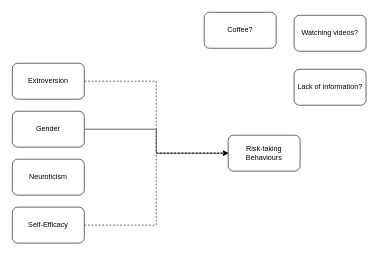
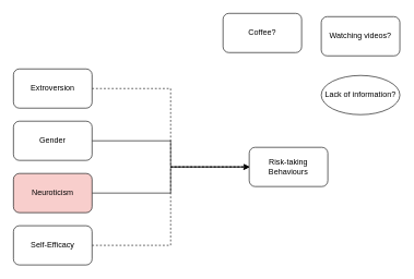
  <mxCell id="0" />
  <mxCell id="1" parent="0" />
  <mxCell id="2" value="Risk-taking Behaviours" style="rounded=1;whiteSpace=wrap;html=1;" vertex="1" parent="1"><mxGeometry x="380" y="225" width="120" height="60" as="geometry" /></mxCell>
  <mxCell id="3" style="edgeStyle=orthogonalEdgeStyle;rounded=0;orthogonalLoop=1;jettySize=auto;html=1;entryX=0;entryY=0.5;entryDx=0;entryDy=0;" edge="1" parent="1" source="4" target="2"><mxGeometry relative="1" as="geometry" /></mxCell>
  <mxCell id="4" value="Gender" style="rounded=1;whiteSpace=wrap;html=1;" vertex="1" parent="1"><mxGeometry x="20" y="185" width="120" height="60" as="geometry" /></mxCell>
- <mxCell id="6" value="Neuroticism" style="rounded=1;whiteSpace=wrap;html=1;" vertex="1" parent="1"><mxGeometry x="20" y="265" width="120" height="60" as="geometry" /></mxCell>
+ <mxCell id="5" style="edgeStyle=orthogonalEdgeStyle;rounded=0;orthogonalLoop=1;jettySize=auto;html=1;entryX=0;entryY=0.5;entryDx=0;entryDy=0;" edge="1" parent="1" source="6" target="2"><mxGeometry relative="1" as="geometry" /></mxCell>
+ <mxCell id="6" value="Neuroticism" style="rounded=1;whiteSpace=wrap;html=1;fillColor=#f8cecc;" vertex="1" parent="1"><mxGeometry x="20" y="265" width="120" height="60" as="geometry" /></mxCell>
  <mxCell id="7" style="edgeStyle=orthogonalEdgeStyle;rounded=0;orthogonalLoop=1;jettySize=auto;html=1;entryX=0;entryY=0.5;entryDx=0;entryDy=0;dashed=1;" edge="1" parent="1" source="8" target="2"><mxGeometry relative="1" as="geometry" /></mxCell>
  <mxCell id="8" value="Extroversion" style="rounded=1;whiteSpace=wrap;html=1;" vertex="1" parent="1"><mxGeometry x="20" y="105" width="120" height="60" as="geometry" /></mxCell>
  <mxCell id="9" style="edgeStyle=orthogonalEdgeStyle;rounded=0;orthogonalLoop=1;jettySize=auto;html=1;entryX=0;entryY=0.5;entryDx=0;entryDy=0;dashed=1;" edge="1" parent="1" source="10" target="2"><mxGeometry relative="1" as="geometry" /></mxCell>
  <mxCell id="10" value="Self-Efficacy" style="rounded=1;whiteSpace=wrap;html=1;" vertex="1" parent="1"><mxGeometry x="20" y="345" width="120" height="60" as="geometry" /></mxCell>
  <mxCell id="11" value="Coffee?" style="rounded=1;whiteSpace=wrap;html=1;" vertex="1" parent="1"><mxGeometry x="340" y="20" width="120" height="60" as="geometry" /></mxCell>
  <mxCell id="12" value="Watching videos?" style="rounded=1;whiteSpace=wrap;html=1;" vertex="1" parent="1"><mxGeometry x="490" y="25" width="120" height="60" as="geometry" /></mxCell>
- <mxCell id="13" value="Lack of information?" style="rounded=1;whiteSpace=wrap;html=1;" vertex="1" parent="1"><mxGeometry x="490" y="115" width="120" height="60" as="geometry" /></mxCell>
+ <mxCell id="13" value="Lack of information?" style="ellipse;whiteSpace=wrap;html=1;" vertex="1" parent="1"><mxGeometry x="490" y="115" width="120" height="60" as="geometry" /></mxCell>
